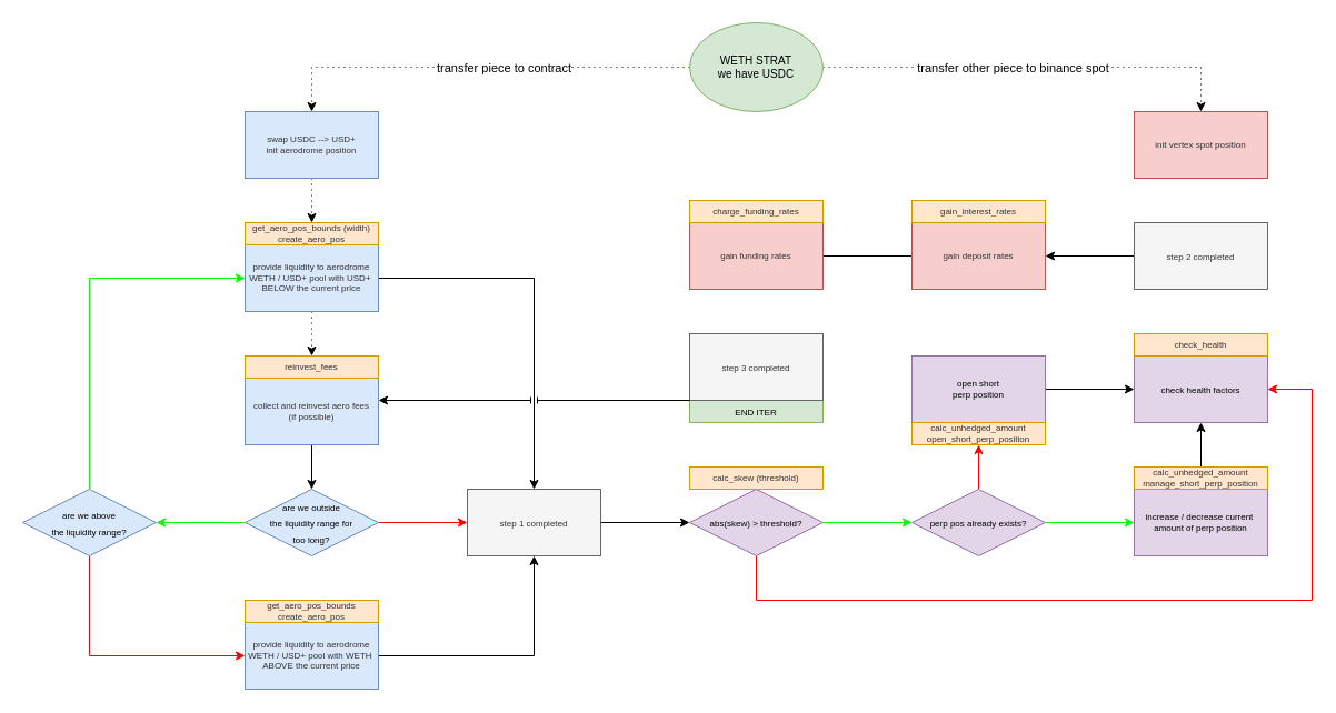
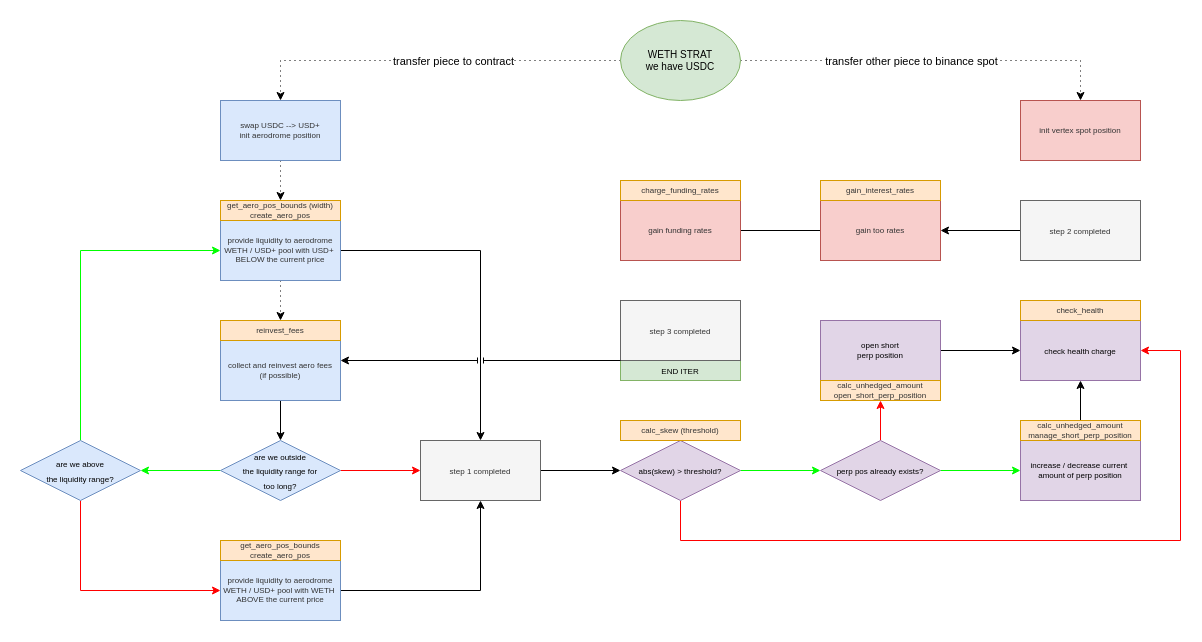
  <mxCell id="0" />
  <mxCell id="1" parent="0" />
  <mxCell id="2" value="&lt;span style=&quot;font-size: 8px;&quot;&gt;END ITER&lt;/span&gt;" style="rounded=0;whiteSpace=wrap;html=1;fillColor=#d5e8d4;strokeColor=#82b366;" vertex="1" parent="1"><mxGeometry x="620" y="360" width="120" height="20" as="geometry" /></mxCell>
  <mxCell id="3" value="" style="edgeStyle=orthogonalEdgeStyle;rounded=0;orthogonalLoop=1;jettySize=auto;html=1;dashed=1;dashPattern=1 4;" edge="1" parent="1" source="6" target="8"><mxGeometry relative="1" as="geometry"><Array as="points"><mxPoint x="280" y="60" /></Array></mxGeometry></mxCell>
  <mxCell id="4" value="transfer piece to contract" style="edgeLabel;html=1;align=center;verticalAlign=middle;resizable=0;points=[];" connectable="0" vertex="1" parent="3"><mxGeometry x="-0.049" y="-3" relative="1" as="geometry"><mxPoint x="13" y="3" as="offset" /></mxGeometry></mxCell>
  <mxCell id="5" style="edgeStyle=orthogonalEdgeStyle;rounded=0;orthogonalLoop=1;jettySize=auto;html=1;exitX=1;exitY=0.5;exitDx=0;exitDy=0;entryX=0.5;entryY=0;entryDx=0;entryDy=0;dashed=1;dashPattern=1 4;" edge="1" parent="1" source="6" target="9"><mxGeometry relative="1" as="geometry" /></mxCell>
  <mxCell id="6" value="&lt;span&gt;WETH STRAT&lt;/span&gt;&lt;br&gt;&lt;div&gt;&lt;font&gt;we have USDC&lt;/font&gt;&lt;/div&gt;" style="ellipse;whiteSpace=wrap;html=1;fillColor=#d5e8d4;strokeColor=#82b366;fontSize=10;" vertex="1" parent="1"><mxGeometry x="620" y="20" width="120" height="80" as="geometry" /></mxCell>
  <mxCell id="7" value="" style="edgeStyle=orthogonalEdgeStyle;rounded=0;orthogonalLoop=1;jettySize=auto;html=1;dashed=1;dashPattern=1 4;" edge="1" parent="1" source="8" target="13"><mxGeometry relative="1" as="geometry" /></mxCell>
  <mxCell id="8" value="&lt;div style=&quot;color: rgb(51, 51, 51);&quot;&gt;swap&amp;nbsp;&lt;span style=&quot;background-color: initial;&quot;&gt;USDC --&amp;gt; USD+&lt;/span&gt;&lt;/div&gt;&lt;div style=&quot;color: rgb(51, 51, 51);&quot;&gt;&lt;span style=&quot;background-color: initial;&quot;&gt;init aerodrome position&lt;/span&gt;&lt;/div&gt;" style="rounded=0;whiteSpace=wrap;html=1;fillColor=#dae8fc;strokeColor=#6c8ebf;fontSize=8;" vertex="1" parent="1"><mxGeometry x="220" y="100" width="120" height="60" as="geometry" /></mxCell>
  <mxCell id="9" value="&lt;div style=&quot;color: rgb(51, 51, 51);&quot;&gt;init vertex spot position&lt;/div&gt;" style="rounded=0;whiteSpace=wrap;html=1;fillColor=#f8cecc;strokeColor=#b85450;fontSize=8;" vertex="1" parent="1"><mxGeometry x="1020" y="100" width="120" height="60" as="geometry" /></mxCell>
  <mxCell id="10" value="" style="edgeStyle=orthogonalEdgeStyle;rounded=0;orthogonalLoop=1;jettySize=auto;html=1;dashed=1;dashPattern=1 4;" edge="1" parent="1" source="12"><mxGeometry relative="1" as="geometry"><mxPoint x="280" y="320" as="targetPoint" /></mxGeometry></mxCell>
  <mxCell id="11" style="edgeStyle=orthogonalEdgeStyle;rounded=0;orthogonalLoop=1;jettySize=auto;html=1;entryX=0.5;entryY=0;entryDx=0;entryDy=0;" edge="1" parent="1" source="12" target="40"><mxGeometry relative="1" as="geometry" /></mxCell>
  <mxCell id="12" value="&lt;div style=&quot;color: rgb(51, 51, 51);&quot;&gt;&lt;div&gt;provide liquidity to aerodrome WETH / USD+ pool with USD+&amp;nbsp;&lt;/div&gt;&lt;div&gt;BELOW the current price&lt;/div&gt;&lt;/div&gt;" style="rounded=0;whiteSpace=wrap;html=1;fillColor=#dae8fc;strokeColor=#6c8ebf;fontSize=8;" vertex="1" parent="1"><mxGeometry x="220" y="220" width="120" height="60" as="geometry" /></mxCell>
  <mxCell id="13" value="&lt;div style=&quot;color: rgb(51, 51, 51);&quot;&gt;&lt;span style=&quot;background-color: initial;&quot;&gt;get_aero_pos_bounds (width)&lt;/span&gt;&lt;span style=&quot;background-color: initial;&quot;&gt;&lt;br&gt;&lt;/span&gt;&lt;/div&gt;&lt;div style=&quot;color: rgb(51, 51, 51);&quot;&gt;&lt;span style=&quot;background-color: initial;&quot;&gt;create_aero_pos&lt;/span&gt;&lt;/div&gt;" style="rounded=0;whiteSpace=wrap;html=1;fillColor=#ffe6cc;strokeColor=#d79b00;fontSize=8;" vertex="1" parent="1"><mxGeometry x="220" y="200" width="120" height="20" as="geometry" /></mxCell>
  <mxCell id="14" style="edgeStyle=orthogonalEdgeStyle;rounded=0;orthogonalLoop=1;jettySize=auto;html=1;entryX=0;entryY=0.5;entryDx=0;entryDy=0;strokeColor=#00ff00;" edge="1" parent="1" source="16" target="23"><mxGeometry relative="1" as="geometry" /></mxCell>
  <mxCell id="15" style="edgeStyle=orthogonalEdgeStyle;rounded=0;orthogonalLoop=1;jettySize=auto;html=1;exitX=0.5;exitY=1;exitDx=0;exitDy=0;entryX=1;entryY=0.5;entryDx=0;entryDy=0;strokeColor=#ff0000;" edge="1" parent="1" source="16" target="41"><mxGeometry relative="1" as="geometry"><Array as="points"><mxPoint x="680" y="540" /><mxPoint x="1180" y="540" /><mxPoint x="1180" y="350" /></Array></mxGeometry></mxCell>
  <mxCell id="16" value="&lt;font style=&quot;font-size: 8px;&quot;&gt;abs(skew) &amp;gt; threshold?&lt;/font&gt;" style="rhombus;whiteSpace=wrap;html=1;fillColor=#e1d5e7;strokeColor=#9673a6;" vertex="1" parent="1"><mxGeometry x="620" y="440" width="120" height="60" as="geometry" /></mxCell>
  <mxCell id="17" value="&lt;div style=&quot;color: rgb(51, 51, 51);&quot;&gt;&lt;span style=&quot;background-color: initial;&quot;&gt;calc_skew (threshold)&lt;/span&gt;&lt;span style=&quot;background-color: initial;&quot;&gt;&lt;br&gt;&lt;/span&gt;&lt;/div&gt;" style="rounded=0;whiteSpace=wrap;html=1;fillColor=#ffe6cc;strokeColor=#d79b00;fontSize=8;" vertex="1" parent="1"><mxGeometry x="620" y="420" width="120" height="20" as="geometry" /></mxCell>
  <mxCell id="18" value="" style="edgeStyle=orthogonalEdgeStyle;rounded=0;orthogonalLoop=1;jettySize=auto;html=1;" edge="1" parent="1" source="19" target="41"><mxGeometry relative="1" as="geometry" /></mxCell>
  <mxCell id="19" value="open short&lt;div&gt;perp position&lt;/div&gt;" style="rounded=0;whiteSpace=wrap;html=1;fontSize=8;fillColor=#e1d5e7;strokeColor=#9673a6;" vertex="1" parent="1"><mxGeometry x="820" y="320" width="120" height="60" as="geometry" /></mxCell>
  <mxCell id="20" value="&lt;div style=&quot;color: rgb(51, 51, 51);&quot;&gt;&lt;span style=&quot;background-color: initial;&quot;&gt;calc_unhedged_amount&lt;/span&gt;&lt;/div&gt;&lt;div style=&quot;color: rgb(51, 51, 51);&quot;&gt;&lt;span style=&quot;background-color: initial;&quot;&gt;open_short_perp_position&lt;/span&gt;&lt;/div&gt;" style="rounded=0;whiteSpace=wrap;html=1;fillColor=#ffe6cc;strokeColor=#d79b00;fontSize=8;" vertex="1" parent="1"><mxGeometry x="820" y="380" width="120" height="20" as="geometry" /></mxCell>
  <mxCell id="21" value="" style="edgeStyle=orthogonalEdgeStyle;rounded=0;orthogonalLoop=1;jettySize=auto;html=1;entryX=0;entryY=0.5;entryDx=0;entryDy=0;strokeColor=#00ff00;" edge="1" parent="1" source="23" target="24"><mxGeometry relative="1" as="geometry" /></mxCell>
  <mxCell id="22" value="" style="edgeStyle=orthogonalEdgeStyle;rounded=0;orthogonalLoop=1;jettySize=auto;html=1;strokeColor=#ff0000;" edge="1" parent="1" source="23" target="20"><mxGeometry relative="1" as="geometry" /></mxCell>
  <mxCell id="23" value="&lt;font style=&quot;font-size: 8px;&quot;&gt;perp pos already exists?&lt;/font&gt;" style="rhombus;whiteSpace=wrap;html=1;fillColor=#e1d5e7;strokeColor=#9673a6;" vertex="1" parent="1"><mxGeometry x="820" y="440" width="120" height="60" as="geometry" /></mxCell>
  <mxCell id="24" value="increase / decrease current&amp;nbsp; amount of&amp;nbsp;&lt;span style=&quot;background-color: initial;&quot;&gt;perp position&lt;/span&gt;" style="rounded=0;whiteSpace=wrap;html=1;fontSize=8;fillColor=#e1d5e7;strokeColor=#9673a6;" vertex="1" parent="1"><mxGeometry x="1020" y="440" width="120" height="60" as="geometry" /></mxCell>
  <mxCell id="25" value="" style="edgeStyle=orthogonalEdgeStyle;rounded=0;orthogonalLoop=1;jettySize=auto;html=1;" edge="1" parent="1" source="26" target="41"><mxGeometry relative="1" as="geometry" /></mxCell>
  <mxCell id="26" value="&lt;div style=&quot;color: rgb(51, 51, 51);&quot;&gt;calc_unhedged_amount&lt;span style=&quot;background-color: initial;&quot;&gt;&lt;br&gt;&lt;/span&gt;&lt;/div&gt;&lt;div style=&quot;color: rgb(51, 51, 51);&quot;&gt;&lt;span style=&quot;background-color: initial;&quot;&gt;manage_short_perp_position&lt;/span&gt;&lt;/div&gt;" style="rounded=0;whiteSpace=wrap;html=1;fillColor=#ffe6cc;strokeColor=#d79b00;fontSize=8;" vertex="1" parent="1"><mxGeometry x="1020" y="420" width="120" height="20" as="geometry" /></mxCell>
  <mxCell id="27" value="" style="edgeStyle=orthogonalEdgeStyle;rounded=0;orthogonalLoop=1;jettySize=auto;html=1;strokeColor=#00ff00;" edge="1" parent="1" source="29" target="32"><mxGeometry relative="1" as="geometry" /></mxCell>
  <mxCell id="28" style="edgeStyle=orthogonalEdgeStyle;rounded=0;orthogonalLoop=1;jettySize=auto;html=1;strokeColor=#FF0000;" edge="1" parent="1" source="29" target="40"><mxGeometry relative="1" as="geometry" /></mxCell>
  <mxCell id="29" value="&lt;font style=&quot;font-size: 8px;&quot;&gt;are we outside&lt;/font&gt;&lt;div&gt;&lt;span style=&quot;font-size: 8px;&quot;&gt;the liquidity&amp;nbsp;&lt;/span&gt;&lt;span style=&quot;font-size: 8px;&quot;&gt;range for&lt;/span&gt;&lt;/div&gt;&lt;div&gt;&lt;span style=&quot;font-size: 8px;&quot;&gt;too long?&lt;/span&gt;&lt;/div&gt;" style="rhombus;whiteSpace=wrap;html=1;fillColor=#dae8fc;strokeColor=#6c8ebf;spacing=2;labelBorderColor=none;labelBackgroundColor=none;textShadow=0;" vertex="1" parent="1"><mxGeometry x="220" y="440" width="120" height="60" as="geometry" /></mxCell>
  <mxCell id="30" style="edgeStyle=orthogonalEdgeStyle;rounded=0;orthogonalLoop=1;jettySize=auto;html=1;entryX=0;entryY=0.5;entryDx=0;entryDy=0;strokeColor=#00ff00;" edge="1" parent="1" source="32" target="12"><mxGeometry relative="1" as="geometry"><Array as="points"><mxPoint x="80" y="250" /></Array></mxGeometry></mxCell>
  <mxCell id="31" style="edgeStyle=orthogonalEdgeStyle;rounded=0;orthogonalLoop=1;jettySize=auto;html=1;entryX=0;entryY=0.5;entryDx=0;entryDy=0;strokeColor=#ff0000;" edge="1" parent="1" source="32" target="34"><mxGeometry relative="1" as="geometry"><Array as="points"><mxPoint x="80" y="590" /></Array></mxGeometry></mxCell>
  <mxCell id="32" value="&lt;span style=&quot;font-size: 8px;&quot;&gt;are we above&lt;/span&gt;&lt;div&gt;&lt;span style=&quot;font-size: 8px;&quot;&gt;the liquidity range?&lt;/span&gt;&lt;/div&gt;" style="rhombus;whiteSpace=wrap;html=1;fillColor=#dae8fc;strokeColor=#6c8ebf;spacing=2;labelBorderColor=none;labelBackgroundColor=none;textShadow=0;" vertex="1" parent="1"><mxGeometry x="20" y="440" width="120" height="60" as="geometry" /></mxCell>
  <mxCell id="33" value="" style="edgeStyle=orthogonalEdgeStyle;rounded=0;orthogonalLoop=1;jettySize=auto;html=1;" edge="1" parent="1" source="34" target="40"><mxGeometry relative="1" as="geometry" /></mxCell>
  <mxCell id="34" value="&lt;div style=&quot;color: rgb(51, 51, 51);&quot;&gt;&lt;div&gt;provide liquidity to aerodrome WETH / USD+ pool with WETH&amp;nbsp;&lt;/div&gt;&lt;div&gt;ABOVE the current price&lt;/div&gt;&lt;/div&gt;" style="rounded=0;whiteSpace=wrap;html=1;fillColor=#dae8fc;strokeColor=#6c8ebf;fontSize=8;" vertex="1" parent="1"><mxGeometry x="220" y="560" width="120" height="60" as="geometry" /></mxCell>
  <mxCell id="35" value="&lt;div style=&quot;color: rgb(51, 51, 51);&quot;&gt;&lt;span style=&quot;background-color: initial;&quot;&gt;get_aero_pos_bounds&lt;/span&gt;&lt;span style=&quot;background-color: initial;&quot;&gt;&lt;br&gt;&lt;/span&gt;&lt;/div&gt;&lt;div style=&quot;color: rgb(51, 51, 51);&quot;&gt;&lt;span style=&quot;background-color: initial;&quot;&gt;create_aero_pos&lt;/span&gt;&lt;/div&gt;" style="rounded=0;whiteSpace=wrap;html=1;fillColor=#ffe6cc;strokeColor=#d79b00;fontSize=8;" vertex="1" parent="1"><mxGeometry x="220" y="540" width="120" height="20" as="geometry" /></mxCell>
  <mxCell id="36" value="" style="edgeStyle=orthogonalEdgeStyle;rounded=0;orthogonalLoop=1;jettySize=auto;html=1;" edge="1" parent="1" source="37" target="29"><mxGeometry relative="1" as="geometry" /></mxCell>
  <mxCell id="37" value="&lt;div style=&quot;color: rgb(51, 51, 51);&quot;&gt;&lt;div&gt;collect and reinvest aero fees&lt;/div&gt;&lt;div&gt;(if possible)&lt;/div&gt;&lt;/div&gt;" style="rounded=0;whiteSpace=wrap;html=1;fillColor=#dae8fc;strokeColor=#6c8ebf;fontSize=8;" vertex="1" parent="1"><mxGeometry x="220" y="340" width="120" height="60" as="geometry" /></mxCell>
  <mxCell id="38" value="&lt;div style=&quot;color: rgb(51, 51, 51);&quot;&gt;reinvest_fees&lt;/div&gt;" style="rounded=0;whiteSpace=wrap;html=1;fillColor=#ffe6cc;strokeColor=#d79b00;fontSize=8;" vertex="1" parent="1"><mxGeometry x="220" y="320" width="120" height="20" as="geometry" /></mxCell>
  <mxCell id="39" style="edgeStyle=orthogonalEdgeStyle;rounded=0;orthogonalLoop=1;jettySize=auto;html=1;exitX=1;exitY=0.5;exitDx=0;exitDy=0;entryX=0;entryY=0.5;entryDx=0;entryDy=0;" edge="1" parent="1" source="40" target="16"><mxGeometry relative="1" as="geometry" /></mxCell>
  <mxCell id="40" value="&lt;font style=&quot;font-size: 8px;&quot;&gt;step 1 completed&lt;/font&gt;" style="rounded=0;whiteSpace=wrap;html=1;fillColor=#f5f5f5;fontColor=#333333;strokeColor=#666666;" vertex="1" parent="1"><mxGeometry x="420" y="440" width="120" height="60" as="geometry" /></mxCell>
- <mxCell id="41" value="&lt;font style=&quot;font-size: 8px;&quot;&gt;check health factors&lt;/font&gt;" style="rounded=0;whiteSpace=wrap;html=1;fillColor=#e1d5e7;strokeColor=#9673a6;" vertex="1" parent="1"><mxGeometry x="1020" y="320" width="120" height="60" as="geometry" /></mxCell>
+ <mxCell id="41" value="&lt;font style=&quot;font-size: 8px;&quot;&gt;check health charge&lt;/font&gt;" style="rounded=0;whiteSpace=wrap;html=1;fillColor=#e1d5e7;strokeColor=#9673a6;" vertex="1" parent="1"><mxGeometry x="1020" y="320" width="120" height="60" as="geometry" /></mxCell>
  <mxCell id="42" style="edgeStyle=orthogonalEdgeStyle;rounded=0;orthogonalLoop=1;jettySize=auto;html=1;exitX=0;exitY=0.5;exitDx=0;exitDy=0;entryX=1;entryY=0.5;entryDx=0;entryDy=0;endArrow=none;" edge="1" parent="1" source="43" target="45"><mxGeometry relative="1" as="geometry" /></mxCell>
- <mxCell id="43" value="&lt;div style=&quot;color: rgb(51, 51, 51);&quot;&gt;gain deposit rates&lt;br&gt;&lt;/div&gt;" style="rounded=0;whiteSpace=wrap;html=1;fillColor=#f8cecc;strokeColor=#b85450;fontSize=8;" vertex="1" parent="1"><mxGeometry x="820" y="200" width="120" height="60" as="geometry" /></mxCell>
+ <mxCell id="43" value="&lt;div style=&quot;color: rgb(51, 51, 51);&quot;&gt;gain too rates&lt;br&gt;&lt;/div&gt;" style="rounded=0;whiteSpace=wrap;html=1;fillColor=#f8cecc;strokeColor=#b85450;fontSize=8;" vertex="1" parent="1"><mxGeometry x="820" y="200" width="120" height="60" as="geometry" /></mxCell>
  <mxCell id="44" value="&lt;div style=&quot;color: rgb(51, 51, 51);&quot;&gt;gain_interest_rates&lt;/div&gt;" style="rounded=0;whiteSpace=wrap;html=1;fillColor=#ffe6cc;strokeColor=#d79b00;fontSize=8;" vertex="1" parent="1"><mxGeometry x="820" y="180" width="120" height="20" as="geometry" /></mxCell>
  <mxCell id="45" value="&lt;div style=&quot;color: rgb(51, 51, 51);&quot;&gt;gain funding rates&lt;br&gt;&lt;/div&gt;" style="rounded=0;whiteSpace=wrap;html=1;fillColor=#f8cecc;strokeColor=#b85450;fontSize=8;" vertex="1" parent="1"><mxGeometry x="620" y="200" width="120" height="60" as="geometry" /></mxCell>
  <mxCell id="46" value="&lt;div style=&quot;color: rgb(51, 51, 51);&quot;&gt;charge_funding_rates&lt;/div&gt;" style="rounded=0;whiteSpace=wrap;html=1;fillColor=#ffe6cc;strokeColor=#d79b00;fontSize=8;" vertex="1" parent="1"><mxGeometry x="620" y="180" width="120" height="20" as="geometry" /></mxCell>
  <mxCell id="47" value="&lt;div style=&quot;color: rgb(51, 51, 51);&quot;&gt;check_health&lt;/div&gt;" style="rounded=0;whiteSpace=wrap;html=1;fillColor=#ffe6cc;strokeColor=#d79b00;fontSize=8;" vertex="1" parent="1"><mxGeometry x="1020" y="300" width="120" height="20" as="geometry" /></mxCell>
  <mxCell id="48" style="edgeStyle=orthogonalEdgeStyle;rounded=0;orthogonalLoop=1;jettySize=auto;html=1;entryX=1;entryY=0.5;entryDx=0;entryDy=0;" edge="1" parent="1" source="49" target="43"><mxGeometry relative="1" as="geometry" /></mxCell>
  <mxCell id="49" value="&lt;font style=&quot;font-size: 8px;&quot;&gt;step 2 completed&lt;/font&gt;" style="rounded=0;whiteSpace=wrap;html=1;fillColor=#f5f5f5;fontColor=#333333;strokeColor=#666666;" vertex="1" parent="1"><mxGeometry x="1020" y="200" width="120" height="60" as="geometry" /></mxCell>
  <mxCell id="50" value="&lt;font style=&quot;font-size: 8px;&quot;&gt;step 3 completed&lt;/font&gt;" style="rounded=0;whiteSpace=wrap;html=1;fillColor=#f5f5f5;fontColor=#333333;strokeColor=#666666;" vertex="1" parent="1"><mxGeometry x="620" y="300" width="120" height="60" as="geometry" /></mxCell>
  <mxCell id="51" value="" style="endArrow=classic;html=1;rounded=0;jumpStyle=line;" edge="1" parent="1"><mxGeometry width="50" height="50" relative="1" as="geometry"><mxPoint x="620" y="360" as="sourcePoint" /><mxPoint x="340" y="360" as="targetPoint" /></mxGeometry></mxCell>
  <mxCell id="52" value="transfer other piece to binance spot" style="edgeLabel;html=1;align=center;verticalAlign=middle;resizable=0;points=[];" connectable="0" vertex="1" parent="1"><mxGeometry x="910" y="60" as="geometry" /></mxCell>
